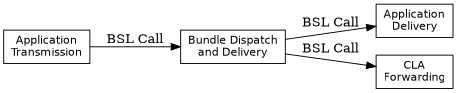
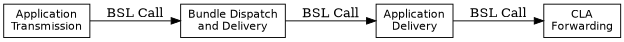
  digraph {
    rankdir=LR
    node [fontname=Helvetica fontsize=12 shape=record]
    n1 [label="Bundle Dispatch\nand Delivery"]
    n2 [label="Application\nDelivery"]
    n3 [label="CLA\nForwarding"]
    n4 [label="Application\nTransmission"]
    n1 -> n2 [label="BSL Call"]
-   n1 -> n3 [label="BSL Call"]
+   n2 -> n3 [label="BSL Call"]
    n4 -> n1 [label="BSL Call"]
  }
